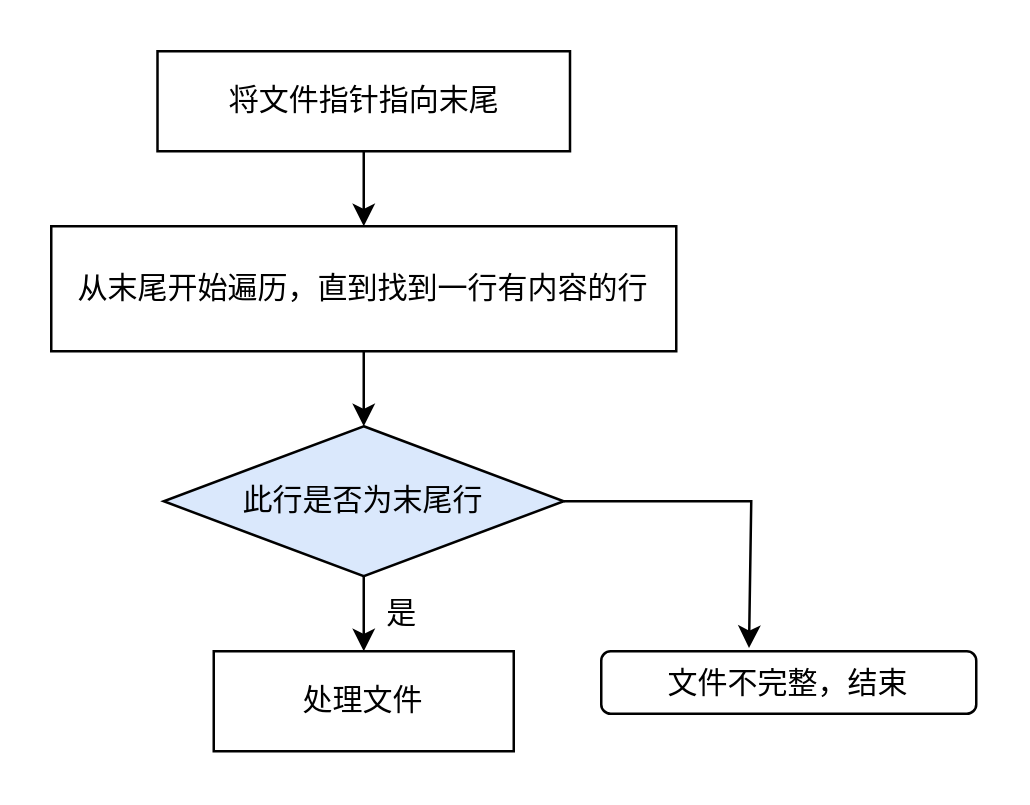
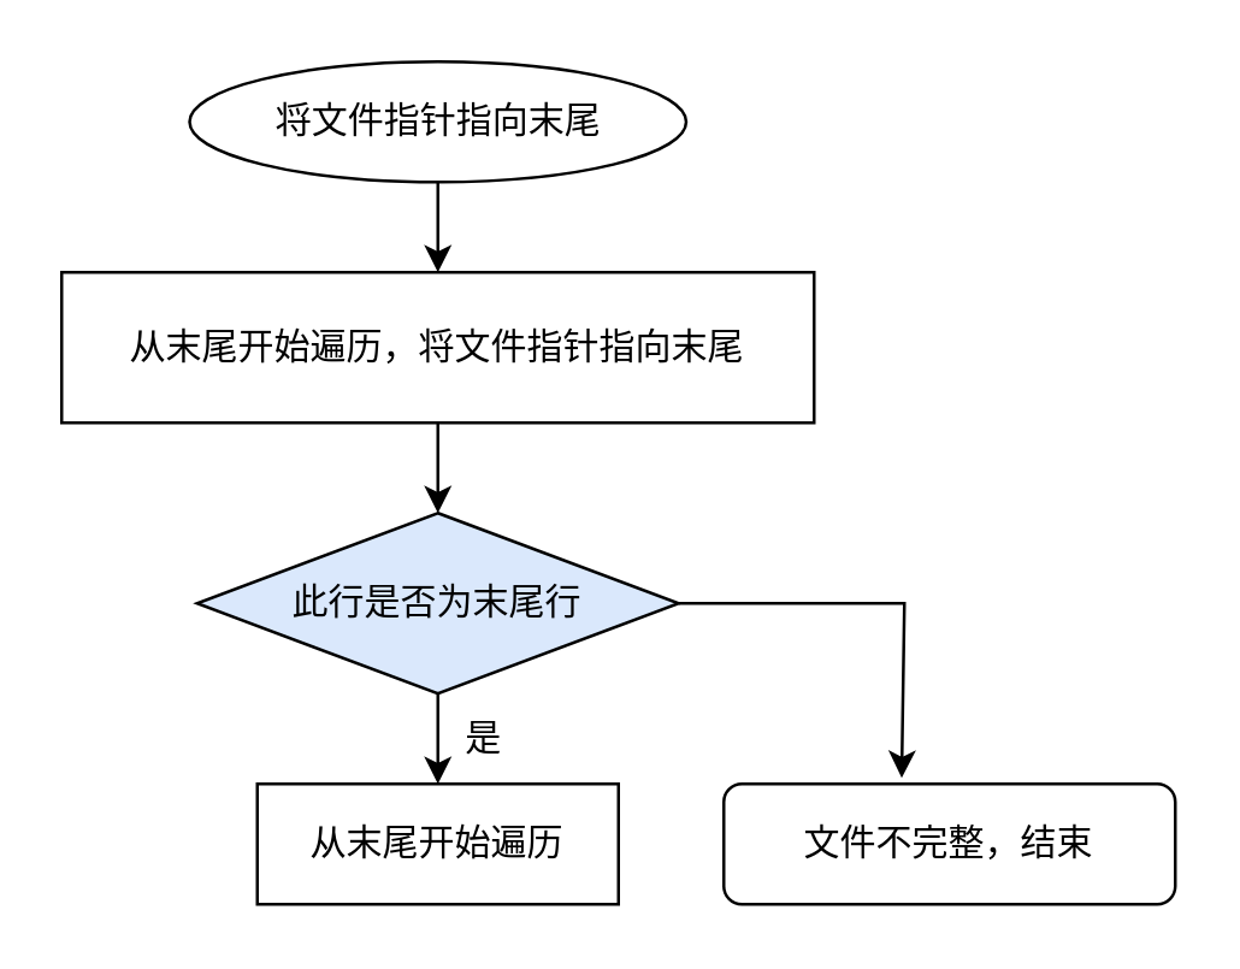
  <mxCell id="0" />
  <mxCell id="1" parent="0" />
- <mxCell id="2" value="从末尾开始遍历，直到找到一行有内容的行" style="rounded=0;whiteSpace=wrap;html=1;" vertex="1" parent="1"><mxGeometry x="20" y="90" width="250" height="50" as="geometry" /></mxCell>
- <mxCell id="3" value="将文件指针指向末尾" style="rounded=0;whiteSpace=wrap;html=1;" vertex="1" parent="1"><mxGeometry x="62.5" y="20" width="165" height="40" as="geometry" /></mxCell>
+ <mxCell id="2" value="从末尾开始遍历，将文件指针指向末尾" style="rounded=0;whiteSpace=wrap;html=1;" vertex="1" parent="1"><mxGeometry x="20" y="90" width="250" height="50" as="geometry" /></mxCell>
+ <mxCell id="3" value="将文件指针指向末尾" style="ellipse;whiteSpace=wrap;html=1;" vertex="1" parent="1"><mxGeometry x="62.5" y="20" width="165" height="40" as="geometry" /></mxCell>
  <mxCell id="4" value="" style="endArrow=classic;html=1;rounded=0;exitX=0.5;exitY=1;exitDx=0;exitDy=0;" edge="1" parent="1" source="3" target="2"><mxGeometry width="50" height="50" relative="1" as="geometry"><mxPoint x="310" y="190" as="sourcePoint" /><mxPoint x="360" y="140" as="targetPoint" /></mxGeometry></mxCell>
  <mxCell id="5" value="此行是否为末尾行" style="rhombus;whiteSpace=wrap;html=1;fillColor=#dae8fc;" vertex="1" parent="1"><mxGeometry x="65" y="170" width="160" height="60" as="geometry" /></mxCell>
  <mxCell id="6" value="" style="endArrow=classic;html=1;rounded=0;exitX=0.5;exitY=1;exitDx=0;exitDy=0;entryX=0.5;entryY=0;entryDx=0;entryDy=0;" edge="1" parent="1" target="5" source="2"><mxGeometry width="50" height="50" relative="1" as="geometry"><mxPoint x="145" y="150" as="sourcePoint" /><mxPoint x="320" y="60" as="targetPoint" /></mxGeometry></mxCell>
- <mxCell id="7" value="处理文件" style="rounded=0;whiteSpace=wrap;html=1;" vertex="1" parent="1"><mxGeometry x="85" y="260" width="120" height="40" as="geometry" /></mxCell>
+ <mxCell id="7" value="从末尾开始遍历" style="rounded=0;whiteSpace=wrap;html=1;" vertex="1" parent="1"><mxGeometry x="85" y="260" width="120" height="40" as="geometry" /></mxCell>
  <mxCell id="8" value="" style="endArrow=classic;html=1;rounded=0;exitX=0.5;exitY=1;exitDx=0;exitDy=0;" edge="1" parent="1" source="5"><mxGeometry width="50" height="50" relative="1" as="geometry"><mxPoint x="144.76" y="240" as="sourcePoint" /><mxPoint x="145" y="260" as="targetPoint" /></mxGeometry></mxCell>
  <mxCell id="9" value="是" style="text;html=1;align=center;verticalAlign=middle;resizable=0;points=[];autosize=1;strokeColor=none;fillColor=none;" vertex="1" parent="1"><mxGeometry x="140" y="230" width="40" height="30" as="geometry" /></mxCell>
  <mxCell id="10" value="" style="endArrow=classic;html=1;rounded=0;exitX=1;exitY=0.5;exitDx=0;exitDy=0;entryX=0.394;entryY=-0.05;entryDx=0;entryDy=0;entryPerimeter=0;" edge="1" parent="1" source="5" target="11"><mxGeometry width="50" height="50" relative="1" as="geometry"><mxPoint x="230" y="180" as="sourcePoint" /><mxPoint x="300" y="250" as="targetPoint" /><Array as="points"><mxPoint x="300" y="200" /></Array></mxGeometry></mxCell>
- <mxCell id="11" value="文件不完整，结束" style="rounded=1;whiteSpace=wrap;html=1;" vertex="1" parent="1"><mxGeometry x="240" y="260" width="150" height="25" as="geometry" /></mxCell>
+ <mxCell id="11" value="文件不完整，结束" style="rounded=1;whiteSpace=wrap;html=1;" vertex="1" parent="1"><mxGeometry x="240" y="260" width="150" height="40" as="geometry" /></mxCell>
